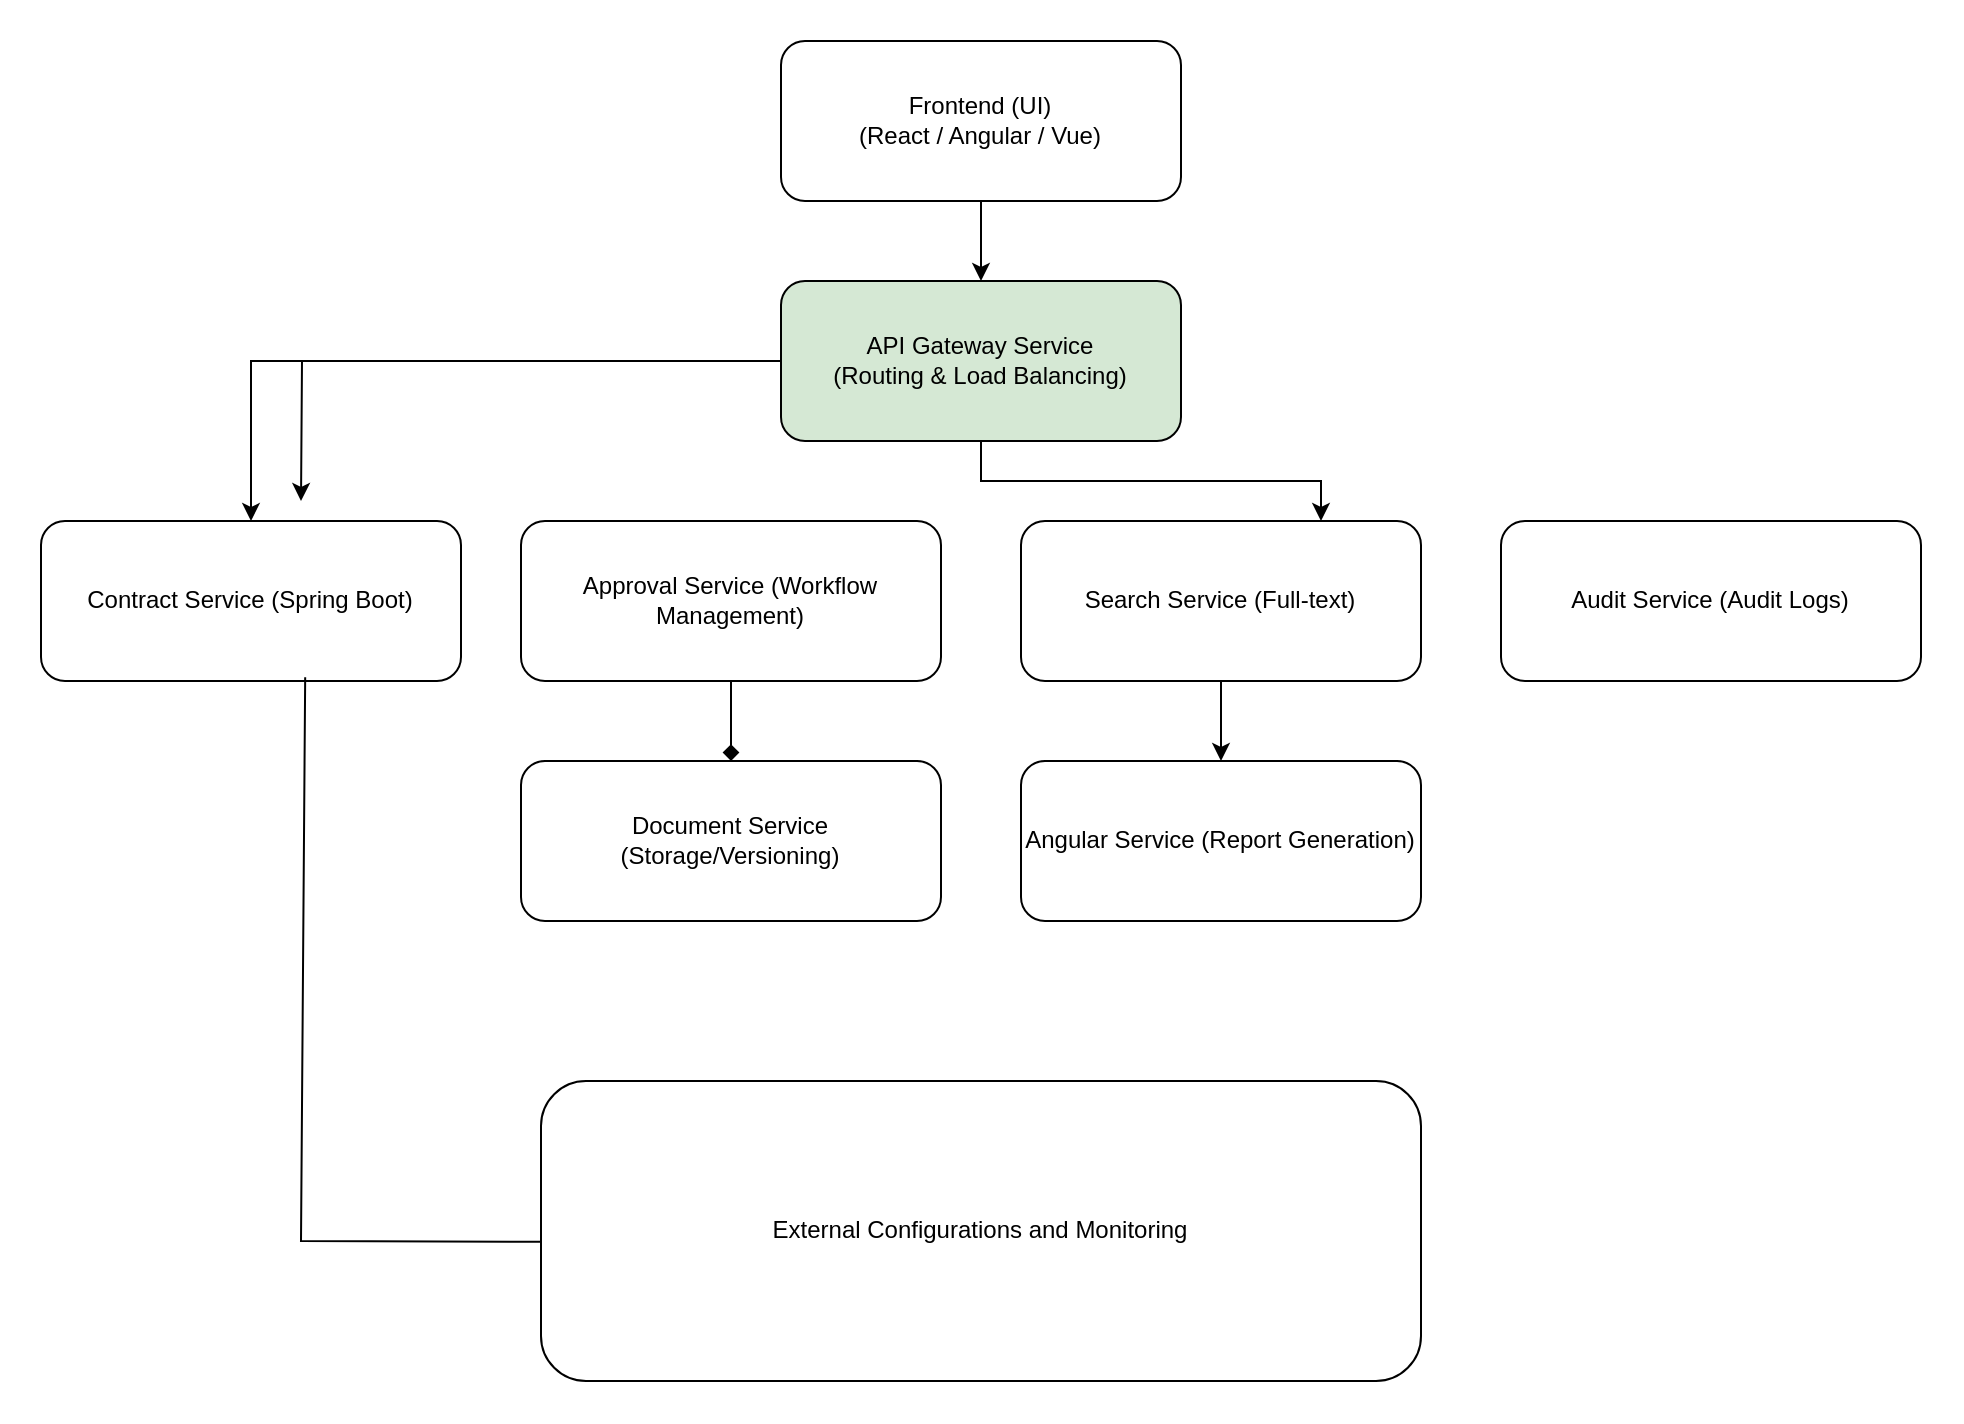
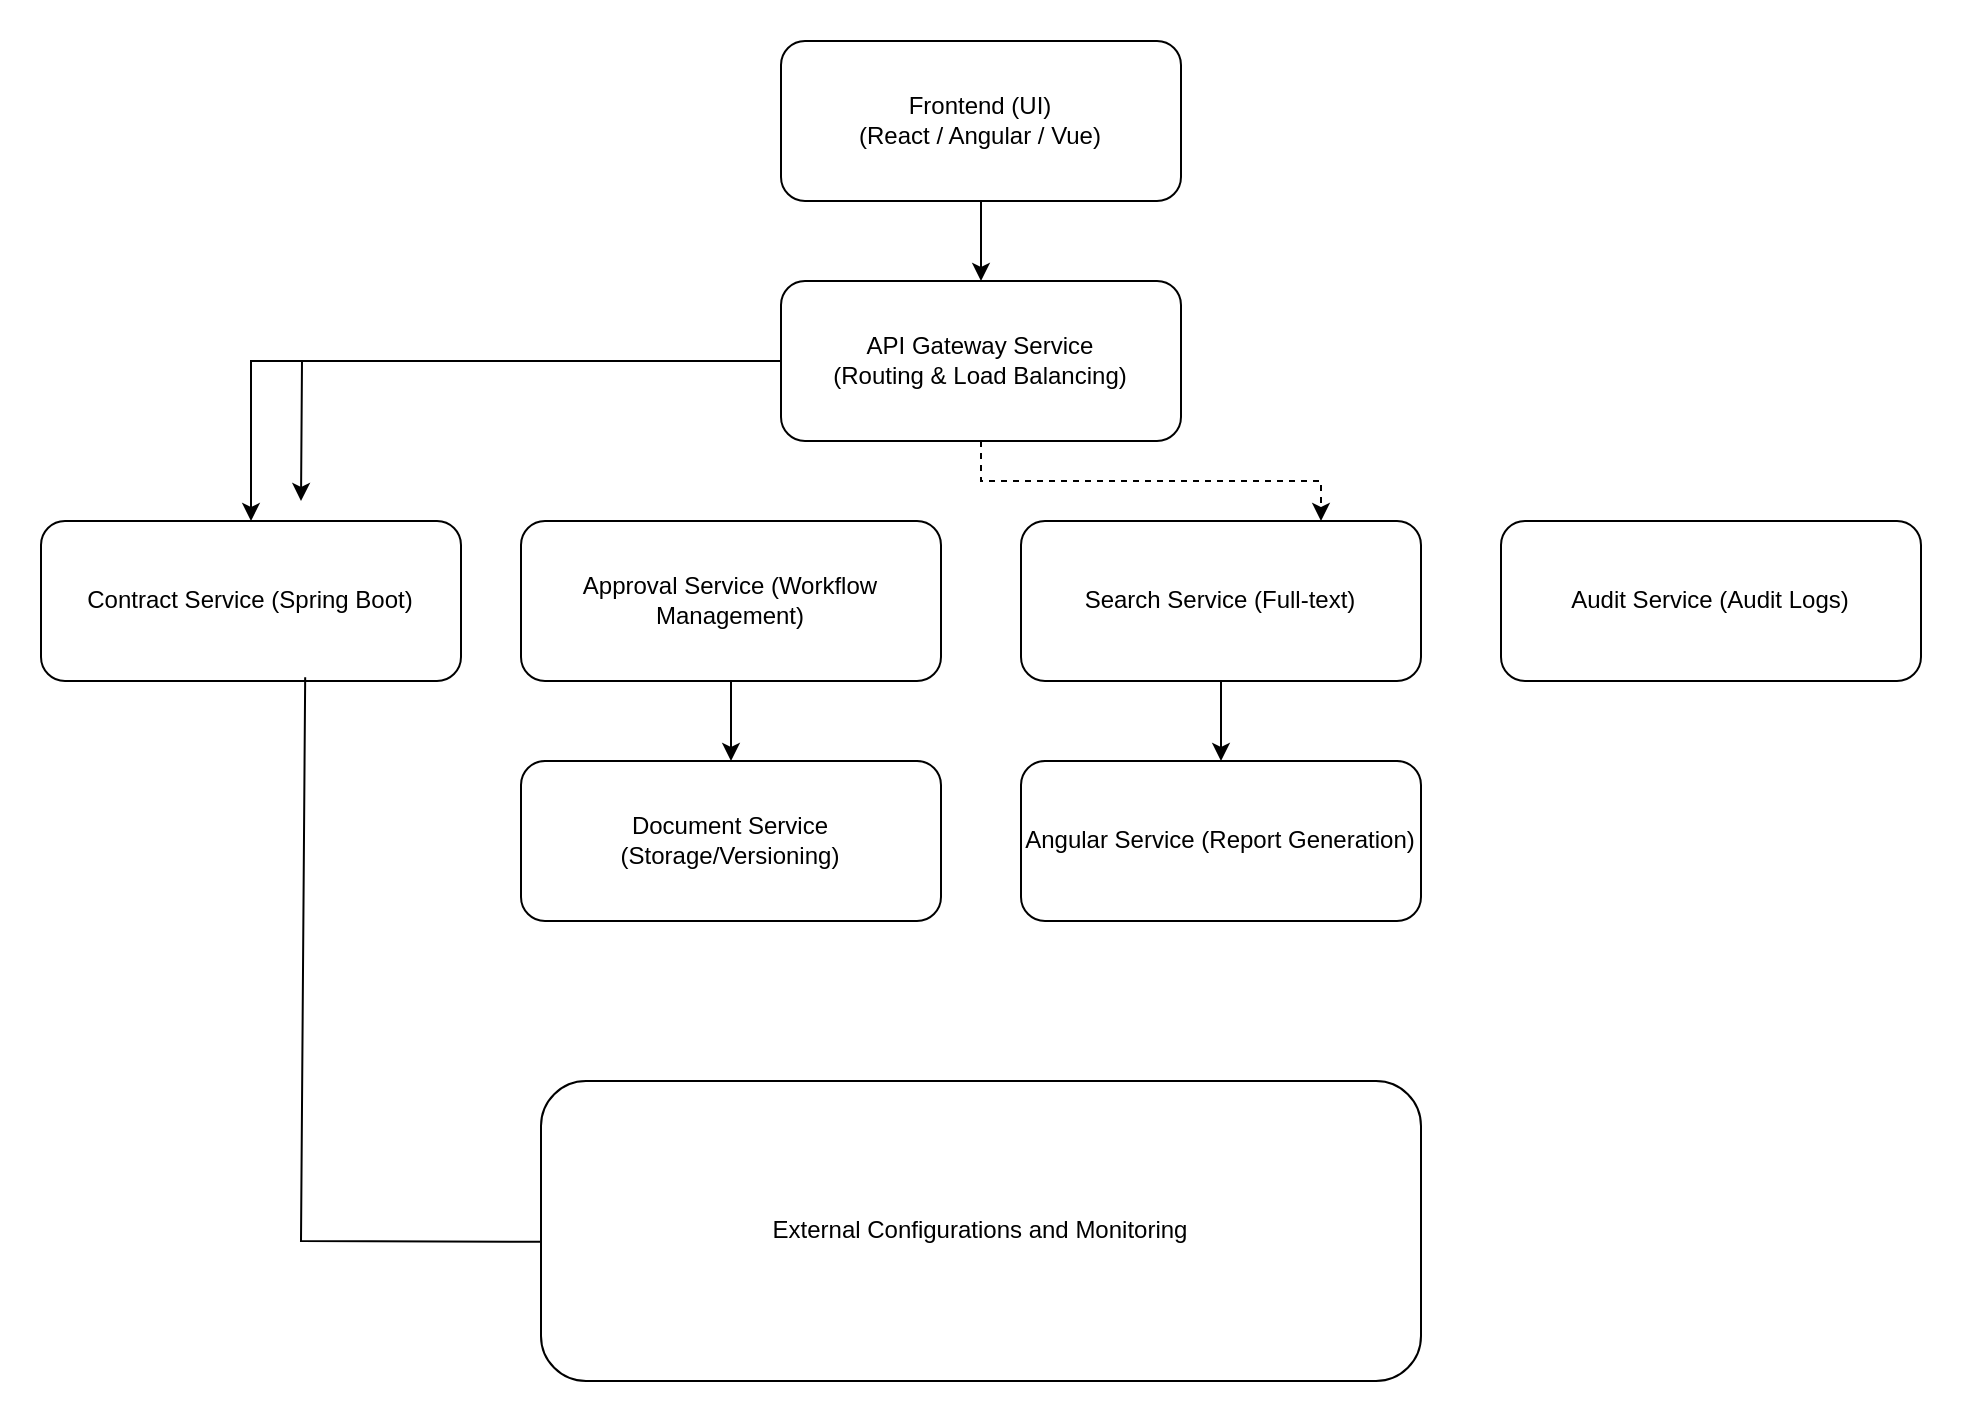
  <mxCell id="0" />
  <mxCell id="1" parent="0" />
  <mxCell id="2" style="edgeStyle=orthogonalEdgeStyle;rounded=0;orthogonalLoop=1;jettySize=auto;html=1;exitX=0.5;exitY=1;exitDx=0;exitDy=0;entryX=0.5;entryY=0;entryDx=0;entryDy=0;" edge="1" parent="1" source="3" target="7"><mxGeometry relative="1" as="geometry" /></mxCell>
  <mxCell id="3" value="&lt;div&gt;Frontend (UI)&lt;/div&gt;&lt;div&gt;(React / Angular / Vue)&lt;br&gt;&lt;/div&gt;" style="rounded=1;whiteSpace=wrap;html=1;fontSize=12;glass=0;strokeWidth=1;shadow=0;" parent="1" vertex="1"><mxGeometry x="390" y="20" width="200" height="80" as="geometry" /></mxCell>
  <mxCell id="4" style="edgeStyle=orthogonalEdgeStyle;rounded=0;orthogonalLoop=1;jettySize=auto;html=1;" edge="1" parent="1" source="7"><mxGeometry relative="1" as="geometry"><mxPoint x="150" y="250" as="targetPoint" /></mxGeometry></mxCell>
- <mxCell id="5" style="edgeStyle=orthogonalEdgeStyle;rounded=0;orthogonalLoop=1;jettySize=auto;html=1;entryX=0.75;entryY=0;entryDx=0;entryDy=0;" edge="1" parent="1" source="7" target="12"><mxGeometry relative="1" as="geometry" /></mxCell>
+ <mxCell id="5" style="edgeStyle=orthogonalEdgeStyle;rounded=0;orthogonalLoop=1;jettySize=auto;html=1;entryX=0.75;entryY=0;entryDx=0;entryDy=0;dashed=1;" edge="1" parent="1" source="7" target="12"><mxGeometry relative="1" as="geometry" /></mxCell>
  <mxCell id="6" style="edgeStyle=orthogonalEdgeStyle;rounded=0;orthogonalLoop=1;jettySize=auto;html=1;" edge="1" parent="1" source="7" target="10"><mxGeometry relative="1" as="geometry" /></mxCell>
- <mxCell id="7" value="&lt;div&gt;API Gateway Service&lt;/div&gt;&lt;div&gt;(Routing &amp;amp; Load Balancing)&lt;br&gt;&lt;/div&gt;" style="rounded=1;whiteSpace=wrap;html=1;fontSize=12;glass=0;strokeWidth=1;shadow=0;fillColor=#d5e8d4;" parent="1" vertex="1"><mxGeometry x="390" y="140" width="200" height="80" as="geometry" /></mxCell>
- <mxCell id="8" value="" style="edgeStyle=orthogonalEdgeStyle;rounded=0;orthogonalLoop=1;jettySize=auto;html=1;endArrow=diamond;" edge="1" parent="1" source="9" target="14"><mxGeometry relative="1" as="geometry" /></mxCell>
+ <mxCell id="7" value="&lt;div&gt;API Gateway Service&lt;/div&gt;&lt;div&gt;(Routing &amp;amp; Load Balancing)&lt;br&gt;&lt;/div&gt;" style="rounded=1;whiteSpace=wrap;html=1;fontSize=12;glass=0;strokeWidth=1;shadow=0;" parent="1" vertex="1"><mxGeometry x="390" y="140" width="200" height="80" as="geometry" /></mxCell>
+ <mxCell id="8" value="" style="edgeStyle=orthogonalEdgeStyle;rounded=0;orthogonalLoop=1;jettySize=auto;html=1;" edge="1" parent="1" source="9" target="14"><mxGeometry relative="1" as="geometry" /></mxCell>
  <mxCell id="9" value="&lt;div&gt;Approval Service (Workflow Management)&lt;/div&gt;" style="rounded=1;whiteSpace=wrap;html=1;fontSize=12;glass=0;strokeWidth=1;shadow=0;" vertex="1" parent="1"><mxGeometry x="260" y="260" width="210" height="80" as="geometry" /></mxCell>
  <mxCell id="10" value="&lt;div&gt;Contract Service (Spring Boot)&lt;/div&gt;" style="rounded=1;whiteSpace=wrap;html=1;fontSize=12;glass=0;strokeWidth=1;shadow=0;" vertex="1" parent="1"><mxGeometry x="20" y="260" width="210" height="80" as="geometry" /></mxCell>
  <mxCell id="11" value="" style="edgeStyle=orthogonalEdgeStyle;rounded=0;orthogonalLoop=1;jettySize=auto;html=1;" edge="1" parent="1" source="12" target="15"><mxGeometry relative="1" as="geometry" /></mxCell>
  <mxCell id="12" value="Search Service (Full-text)" style="rounded=1;whiteSpace=wrap;html=1;fontSize=12;glass=0;strokeWidth=1;shadow=0;" vertex="1" parent="1"><mxGeometry x="510" y="260" width="200" height="80" as="geometry" /></mxCell>
  <mxCell id="13" value="&lt;div&gt;Audit Service (Audit Logs)&lt;/div&gt;" style="rounded=1;whiteSpace=wrap;html=1;fontSize=12;glass=0;strokeWidth=1;shadow=0;" vertex="1" parent="1"><mxGeometry x="750" y="260" width="210" height="80" as="geometry" /></mxCell>
  <mxCell id="14" value="&lt;div&gt;Document Service (Storage/Versioning)&lt;/div&gt;" style="rounded=1;whiteSpace=wrap;html=1;fontSize=12;glass=0;strokeWidth=1;shadow=0;" vertex="1" parent="1"><mxGeometry x="260" y="380" width="210" height="80" as="geometry" /></mxCell>
  <mxCell id="15" value="&lt;div&gt;Angular Service (Report Generation)&lt;/div&gt;" style="rounded=1;whiteSpace=wrap;html=1;fontSize=12;glass=0;strokeWidth=1;shadow=0;" vertex="1" parent="1"><mxGeometry x="510" y="380" width="200" height="80" as="geometry" /></mxCell>
  <mxCell id="16" value="&lt;div&gt;External Configurations and Monitoring&lt;/div&gt;" style="rounded=1;whiteSpace=wrap;html=1;fontSize=12;glass=0;strokeWidth=1;shadow=0;" vertex="1" parent="1"><mxGeometry x="270" y="540" width="440" height="150" as="geometry" /></mxCell>
  <mxCell id="17" value="" style="endArrow=none;html=1;rounded=0;exitX=0.629;exitY=0.977;exitDx=0;exitDy=0;exitPerimeter=0;entryX=-0.001;entryY=0.536;entryDx=0;entryDy=0;entryPerimeter=0;" edge="1" parent="1" source="10" target="16"><mxGeometry width="50" height="50" relative="1" as="geometry"><mxPoint x="140" y="670" as="sourcePoint" /><mxPoint x="250" y="780" as="targetPoint" /><Array as="points"><mxPoint x="150" y="620" /></Array></mxGeometry></mxCell>
